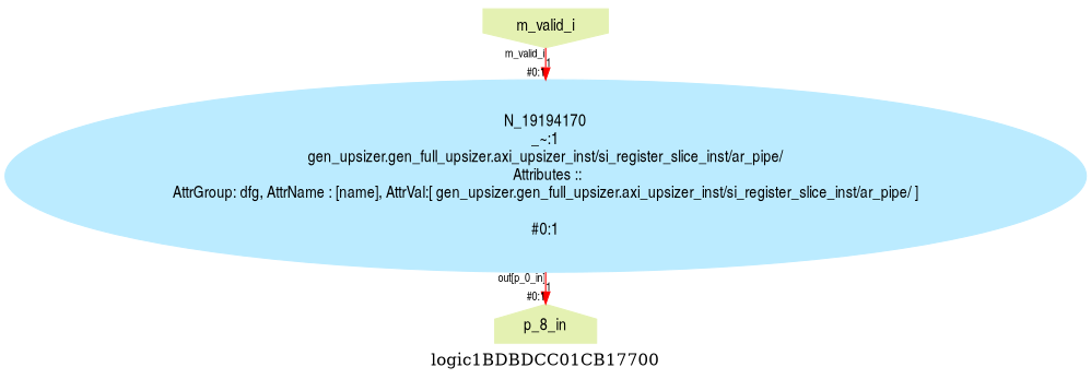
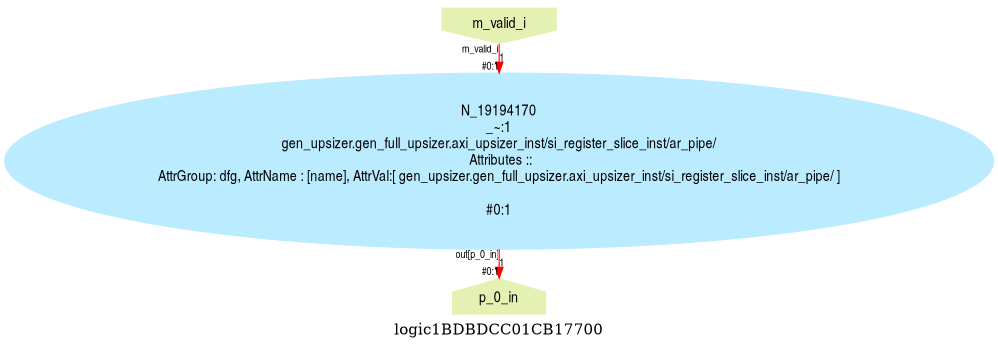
  digraph {
    label=logic1BDBDCC01CB17700
    ranksep=0.1
    splines=true
    node [color="#e4f1b2" fontname=helveticanarrow style=filled]
    edge [color="#ff0000" fontname=helveticanarrow fontsize=10 headlabel="#0:1"]
    n1 [label=m_valid_i shape=invhouse]
-   n2 [label=p_8_in shape=house]
+   n2 [label=p_0_in shape=house]
    n3 [color="#bbebff" label="N_19194170\n_~:1\ngen_upsizer.gen_full_upsizer.axi_upsizer_inst/si_register_slice_inst/ar_pipe/\n Attributes ::\nAttrGroup: dfg, AttrName : [name], AttrVal:[ gen_upsizer.gen_full_upsizer.axi_upsizer_inst/si_register_slice_inst/ar_pipe/ ]\n\n#0:1\n"]
    subgraph sub_1 {
      rank=source
      n1
    }
    subgraph sub_2 {
      rank=sink
      n2
    }
    n1 -> n3 [label=1 taillabel=m_valid_i]
    n3 -> n2 [label=1 taillabel="out[p_0_in]"]
  }
